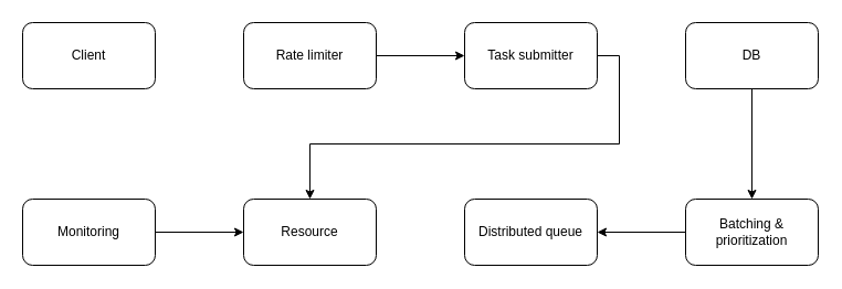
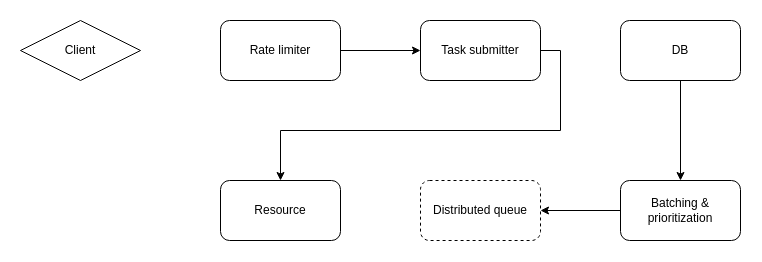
  <mxCell id="0" />
  <mxCell id="1" parent="0" />
- <mxCell id="2" value="Client" style="rounded=1;whiteSpace=wrap;html=1;" vertex="1" parent="1"><mxGeometry x="20" y="20" width="120" height="60" as="geometry" /></mxCell>
+ <mxCell id="2" value="Client" style="rhombus;whiteSpace=wrap;html=1;" vertex="1" parent="1"><mxGeometry x="20" y="20" width="120" height="60" as="geometry" /></mxCell>
  <mxCell id="3" style="edgeStyle=orthogonalEdgeStyle;rounded=0;orthogonalLoop=1;jettySize=auto;html=1;exitX=1;exitY=0.5;exitDx=0;exitDy=0;entryX=0;entryY=0.5;entryDx=0;entryDy=0;" edge="1" parent="1" source="4" target="6"><mxGeometry relative="1" as="geometry" /></mxCell>
  <mxCell id="4" value="Rate limiter" style="rounded=1;whiteSpace=wrap;html=1;" vertex="1" parent="1"><mxGeometry x="220" y="20" width="120" height="60" as="geometry" /></mxCell>
  <mxCell id="5" style="edgeStyle=orthogonalEdgeStyle;rounded=0;orthogonalLoop=1;jettySize=auto;html=1;exitX=1;exitY=0.5;exitDx=0;exitDy=0;" edge="1" parent="1" source="6" target="12"><mxGeometry relative="1" as="geometry" /></mxCell>
  <mxCell id="6" value="Task submitter" style="rounded=1;whiteSpace=wrap;html=1;" vertex="1" parent="1"><mxGeometry x="420" y="20" width="120" height="60" as="geometry" /></mxCell>
  <mxCell id="7" style="edgeStyle=orthogonalEdgeStyle;rounded=0;orthogonalLoop=1;jettySize=auto;html=1;exitX=0.5;exitY=1;exitDx=0;exitDy=0;" edge="1" parent="1" source="8" target="10"><mxGeometry relative="1" as="geometry" /></mxCell>
  <mxCell id="8" value="DB" style="rounded=1;whiteSpace=wrap;html=1;" vertex="1" parent="1"><mxGeometry x="620" y="20" width="120" height="60" as="geometry" /></mxCell>
  <mxCell id="9" style="edgeStyle=orthogonalEdgeStyle;rounded=0;orthogonalLoop=1;jettySize=auto;html=1;exitX=0;exitY=0.5;exitDx=0;exitDy=0;entryX=1;entryY=0.5;entryDx=0;entryDy=0;" edge="1" parent="1" source="10" target="11"><mxGeometry relative="1" as="geometry" /></mxCell>
  <mxCell id="10" value="Batching &amp;amp; prioritization" style="rounded=1;whiteSpace=wrap;html=1;" vertex="1" parent="1"><mxGeometry x="620" y="180" width="120" height="60" as="geometry" /></mxCell>
- <mxCell id="11" value="Distributed queue" style="rounded=1;whiteSpace=wrap;html=1;" vertex="1" parent="1"><mxGeometry x="420" y="180" width="120" height="60" as="geometry" /></mxCell>
+ <mxCell id="11" value="Distributed queue" style="rounded=1;whiteSpace=wrap;html=1;dashed=1;" vertex="1" parent="1"><mxGeometry x="420" y="180" width="120" height="60" as="geometry" /></mxCell>
  <mxCell id="12" value="Resource" style="rounded=1;whiteSpace=wrap;html=1;" vertex="1" parent="1"><mxGeometry x="220" y="180" width="120" height="60" as="geometry" /></mxCell>
- <mxCell id="13" style="edgeStyle=orthogonalEdgeStyle;rounded=0;orthogonalLoop=1;jettySize=auto;html=1;exitX=1;exitY=0.5;exitDx=0;exitDy=0;entryX=0;entryY=0.5;entryDx=0;entryDy=0;" edge="1" parent="1" source="14" target="12"><mxGeometry relative="1" as="geometry" /></mxCell>
- <mxCell id="14" value="Monitoring" style="rounded=1;whiteSpace=wrap;html=1;" vertex="1" parent="1"><mxGeometry x="20" y="180" width="120" height="60" as="geometry" /></mxCell>
